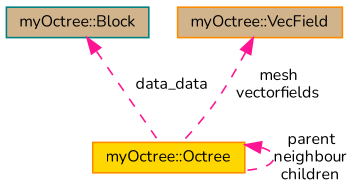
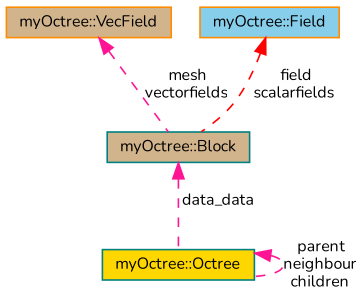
  digraph {
    fontname=Nunito
    node [color=teal fillcolor=tan fontname=Nunito fontsize=10 shape=record style=filled]
    edge [color=deeppink dir=back fontname=Nunito fontsize=10 labelfontname=Helvetica labelfontsize=10 style=dashed]
-   n1 [color=darkorange fillcolor=gold fontcolor=black height=0.2 label="myOctree::Octree" width=0.4]
+   n1 [fillcolor=gold fontcolor=black height=0.2 label="myOctree::Octree" width=0.4]
    n2 [height=0.2 label="myOctree::Block" width=0.4]
    n3 [color=darkorange height=0.2 label="myOctree::VecField" width=0.4]
+   n4 [color=darkorange fillcolor=skyblue height=0.2 label="myOctree::Field" width=0.4]
    n1 -> n1 [label=" parent\nneighbour\nchildren"]
    n2 -> n1 [label=" data_data"]
-   n3 -> n1 [label=" mesh\nvectorfields"]
+   n3 -> n2 [label=" mesh\nvectorfields"]
+   n4 -> n2 [color=red label=" field\nscalarfields"]
  }
